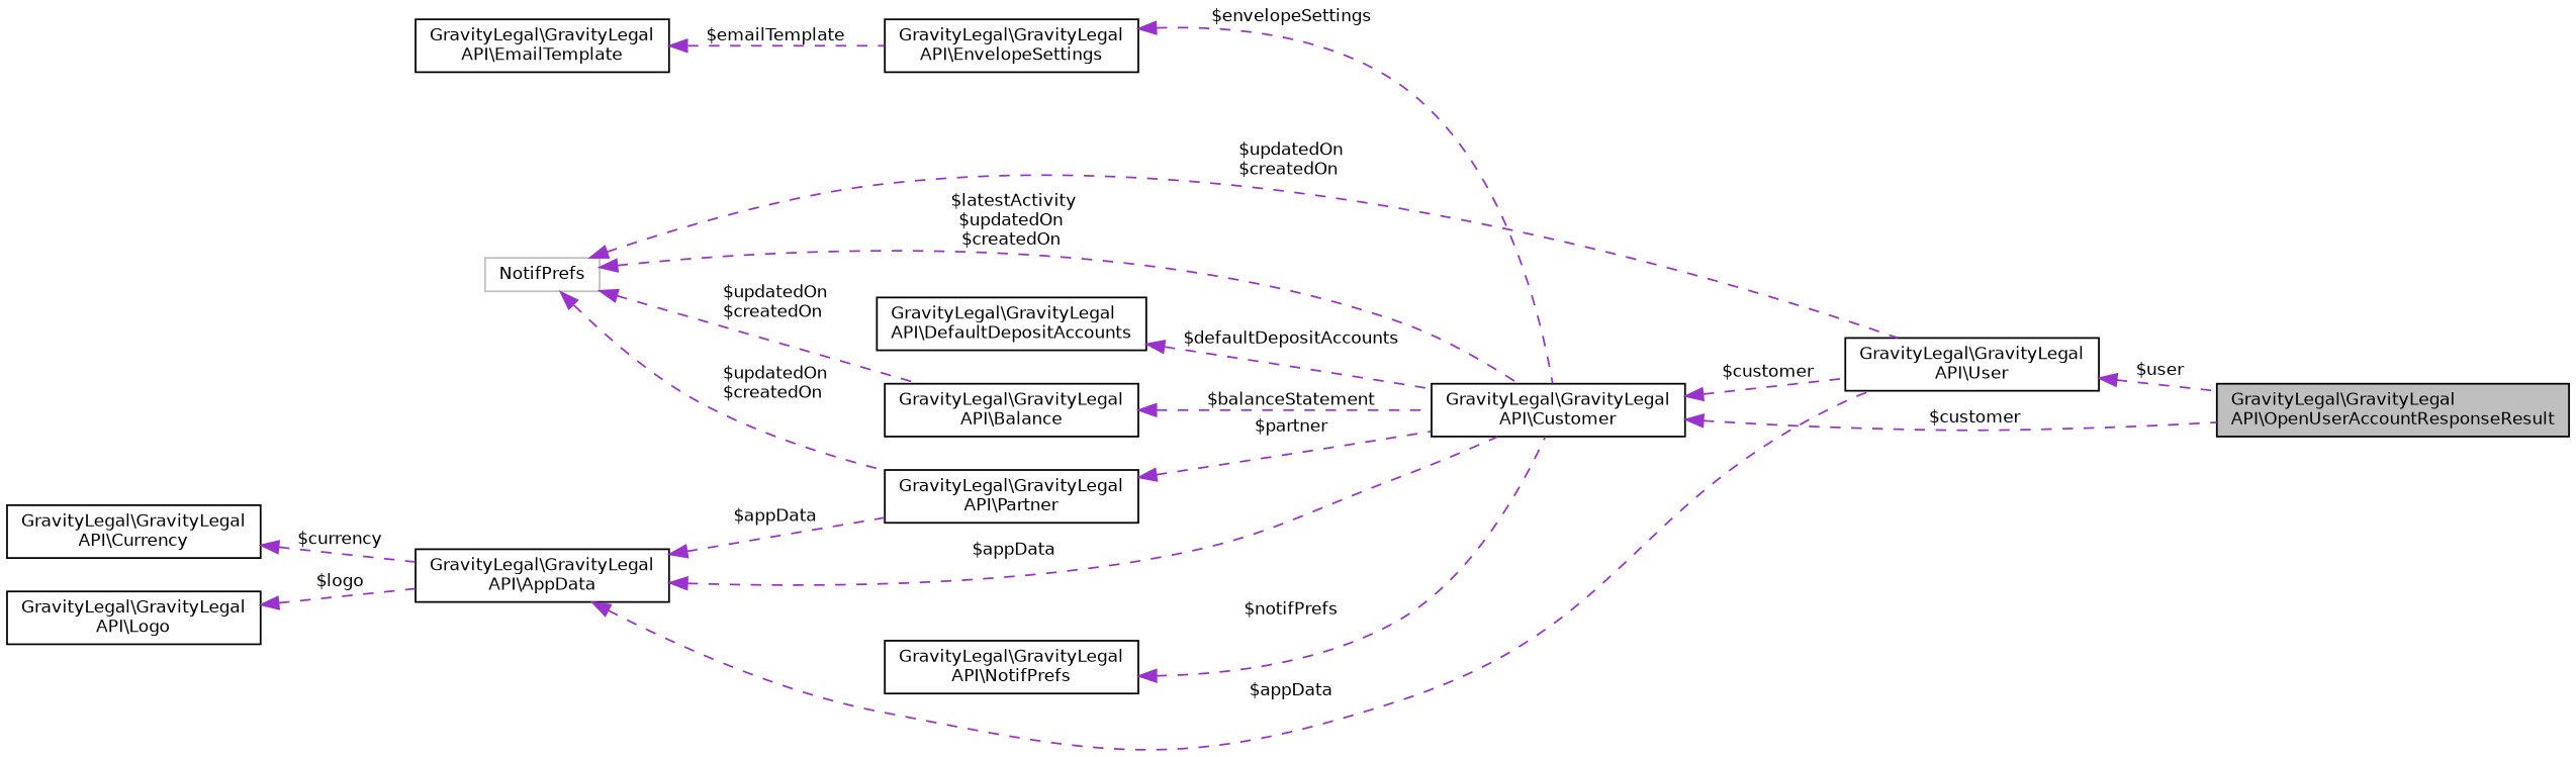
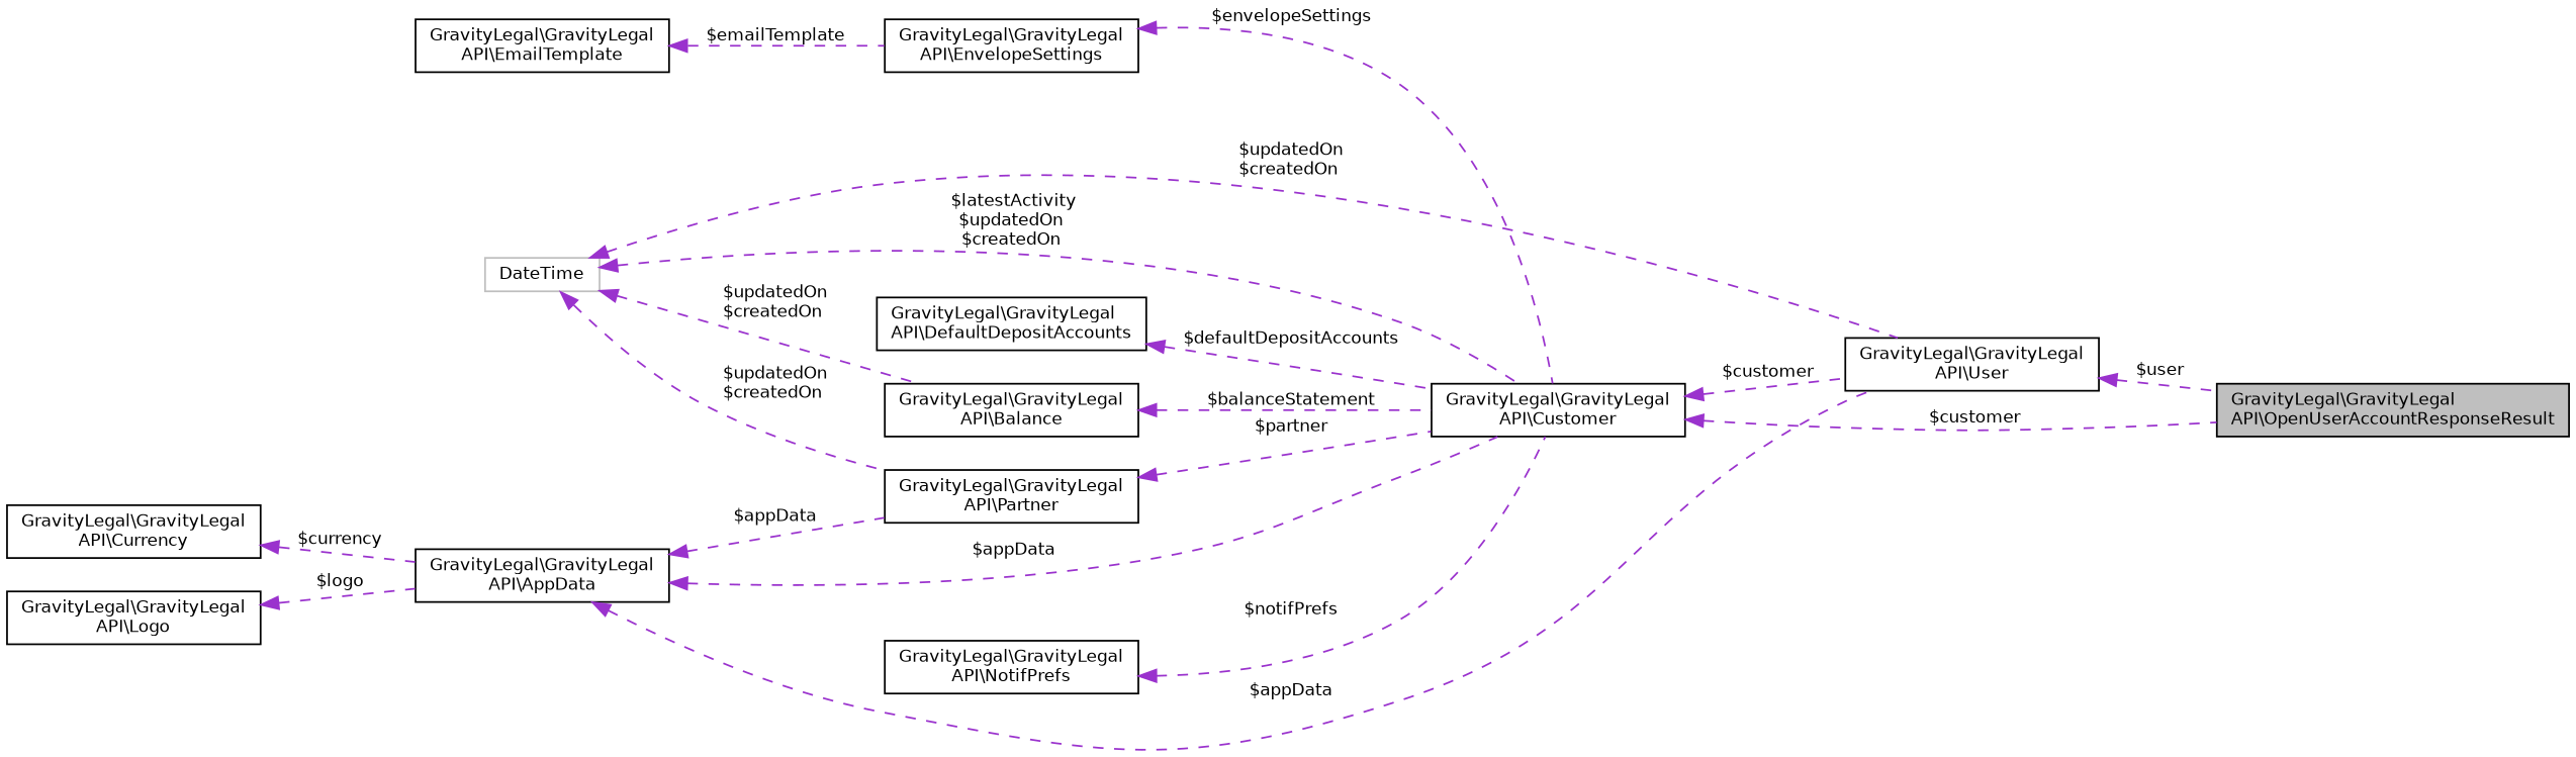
  digraph {
    rankdir=LR
    node [color=black fillcolor=white fontname=Helvetica fontsize=10 shape=record style=filled]
    edge [color=darkorchid3 dir=back fontname=Helvetica fontsize=10 labelfontname=Helvetica labelfontsize=10 style=dashed]
    n1 [fillcolor=grey75 fontcolor=black height=0.2 label="GravityLegal\\GravityLegal\lAPI\\OpenUserAccountResponseResult" width=0.4]
    n2 [height=0.2 label="GravityLegal\\GravityLegal\lAPI\\User" width=0.4]
-   n3 [color=grey75 height=0.2 label=NotifPrefs width=0.4]
+   n3 [color=grey75 height=0.2 label=DateTime width=0.4]
    n4 [height=0.2 label="GravityLegal\\GravityLegal\lAPI\\Customer" width=0.4]
    n5 [height=0.2 label="GravityLegal\\GravityLegal\lAPI\\Balance" width=0.4]
    n6 [height=0.2 label="GravityLegal\\GravityLegal\lAPI\\Partner" width=0.4]
    n7 [height=0.2 label="GravityLegal\\GravityLegal\lAPI\\AppData" width=0.4]
    n8 [height=0.2 label="GravityLegal\\GravityLegal\lAPI\\Currency" width=0.4]
    n9 [height=0.2 label="GravityLegal\\GravityLegal\lAPI\\Logo" width=0.4]
    n10 [height=0.2 label="GravityLegal\\GravityLegal\lAPI\\DefaultDepositAccounts" width=0.4]
    Node9 [height=0.2 label="GravityLegal\\GravityLegal\lAPI\\NotifPrefs" width=0.4]
    n12 [height=0.2 label="GravityLegal\\GravityLegal\lAPI\\EnvelopeSettings" width=0.4]
    n13 [height=0.2 label="GravityLegal\\GravityLegal\lAPI\\EmailTemplate" width=0.4]
    n2 -> n1 [label=" $user"]
    n3 -> n2 [label=" $updatedOn\n$createdOn"]
    n3 -> n4 [label=" $latestActivity\n$updatedOn\n$createdOn"]
    n3 -> n5 [label=" $updatedOn\n$createdOn"]
    n3 -> n6 [label=" $updatedOn\n$createdOn"]
    n4 -> n1 [label=" $customer"]
    n4 -> n2 [label=" $customer"]
    n5 -> n4 [label=" $balanceStatement"]
    n6 -> n4 [label=" $partner"]
    n7 -> n2 [label=" $appData"]
    n7 -> n4 [label=" $appData"]
    n7 -> n6 [label=" $appData"]
    n8 -> n7 [label=" $currency"]
    n9 -> n7 [label=" $logo"]
    n10 -> n4 [label=" $defaultDepositAccounts"]
    Node9 -> n4 [label=" $notifPrefs"]
    n12 -> n4 [label=" $envelopeSettings"]
    n13 -> n12 [label=" $emailTemplate"]
  }
